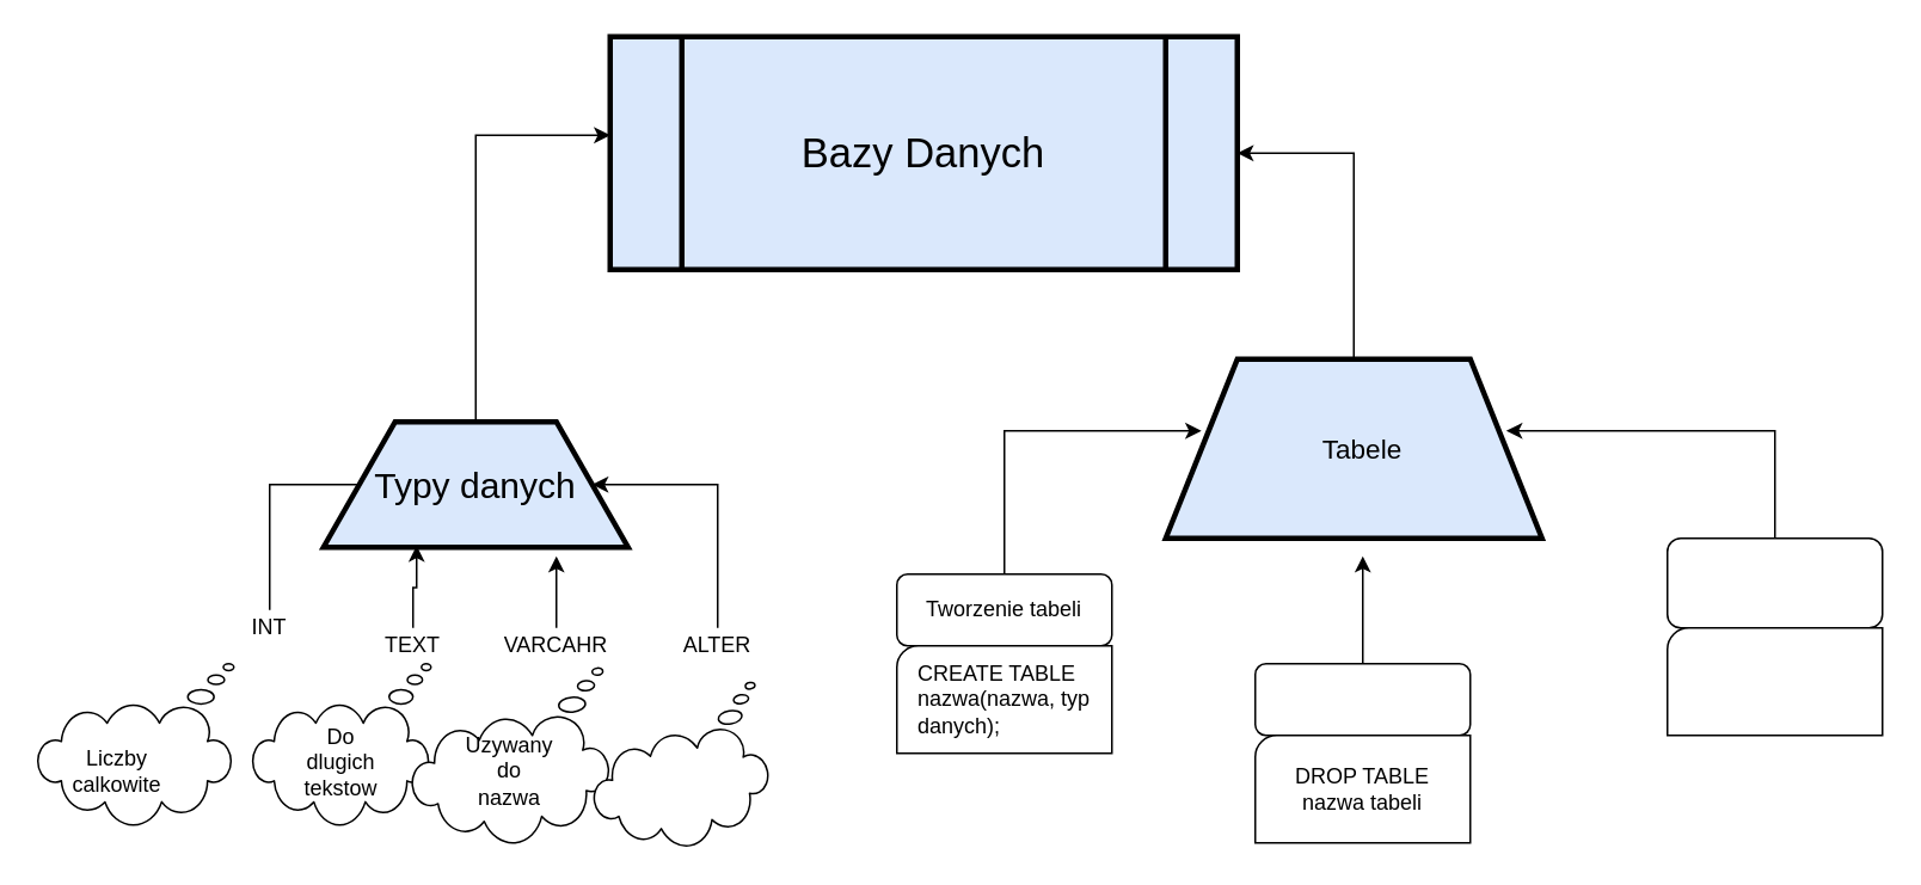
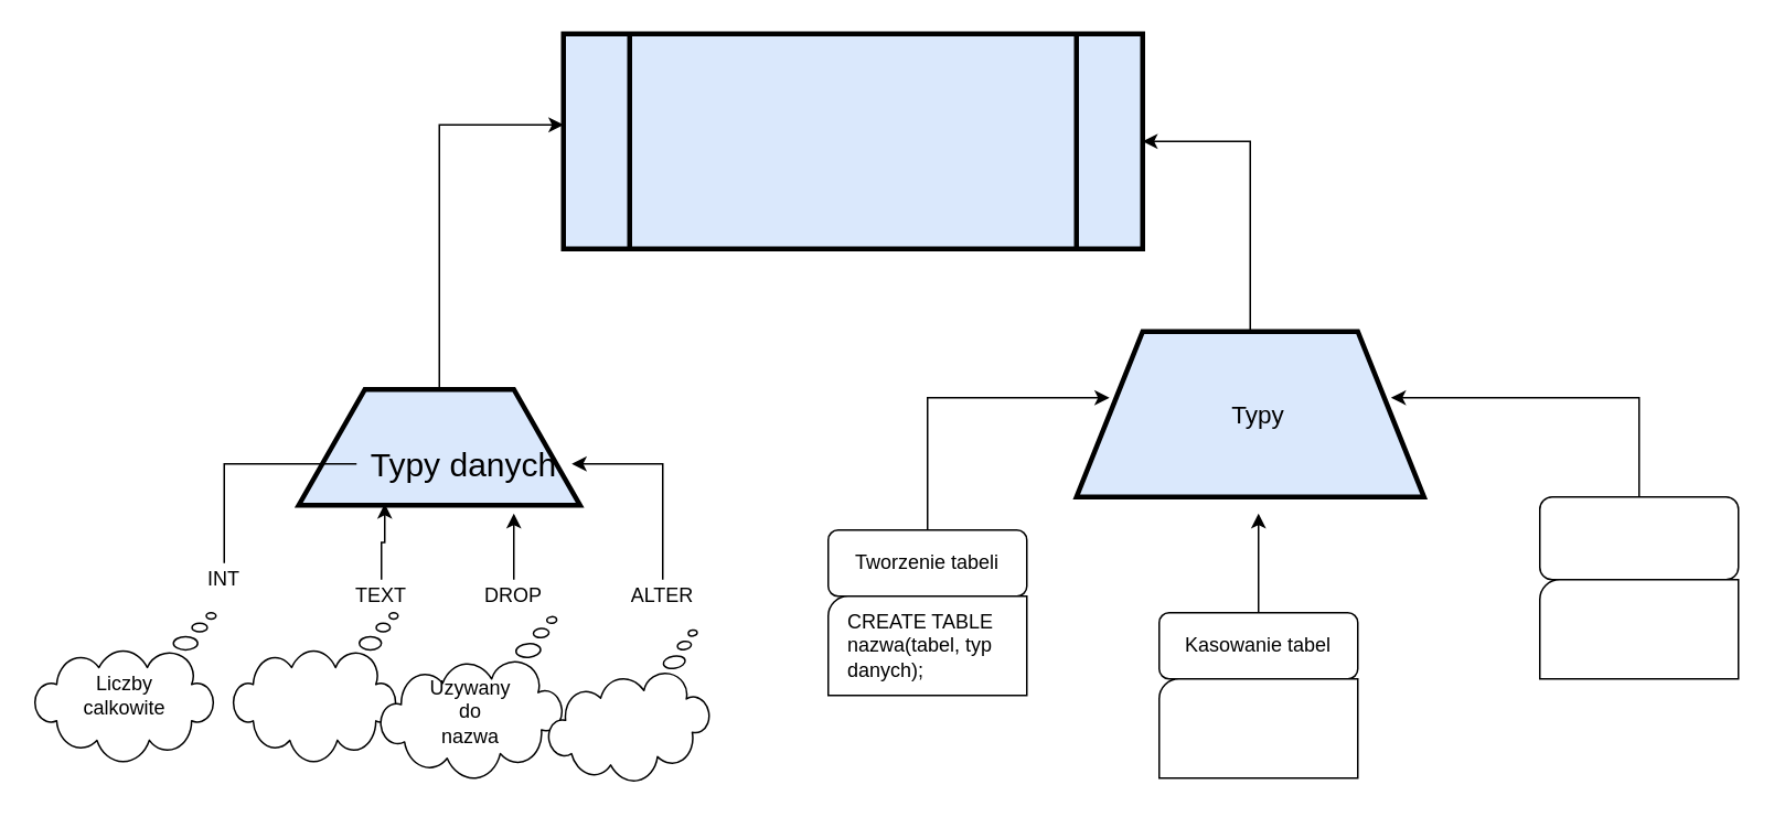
  <mxCell id="0" />
  <mxCell id="1" parent="0" />
  <mxCell id="2" style="edgeStyle=orthogonalEdgeStyle;rounded=0;orthogonalLoop=1;jettySize=auto;html=1;exitX=0.5;exitY=0;exitDx=0;exitDy=0;entryX=0;entryY=0.423;entryDx=0;entryDy=0;entryPerimeter=0;" parent="1" source="3" target="4" edge="1"><mxGeometry relative="1" as="geometry" /></mxCell>
  <mxCell id="3" value="" style="shape=trapezoid;perimeter=trapezoidPerimeter;whiteSpace=wrap;html=1;fixedSize=1;size=40;fillColor=#dae8fc;strokeWidth=3;" parent="1" vertex="1"><mxGeometry x="180" y="235" width="170" height="70" as="geometry" /></mxCell>
  <mxCell id="4" value="" style="shape=process;whiteSpace=wrap;html=1;backgroundOutline=1;fillColor=#dae8fc;size=0.114;strokeWidth=3;" parent="1" vertex="1"><mxGeometry x="340" y="20" width="350" height="130" as="geometry" /></mxCell>
- <mxCell id="5" value="&lt;font style=&quot;font-size: 23px&quot;&gt;Bazy Danych&lt;/font&gt;" style="text;html=1;strokeColor=none;fillColor=none;align=center;verticalAlign=middle;whiteSpace=wrap;rounded=0;" parent="1" vertex="1"><mxGeometry x="395" y="45" width="240" height="80" as="geometry" /></mxCell>
- <mxCell id="6" value="&lt;font style=&quot;font-size: 20px&quot;&gt;Typy danych&lt;/font&gt;" style="text;html=1;strokeColor=none;fillColor=none;align=center;verticalAlign=middle;whiteSpace=wrap;rounded=0;" parent="1" vertex="1"><mxGeometry x="200" y="250" width="130" height="40" as="geometry" /></mxCell>
+ <mxCell id="6" value="&lt;font style=&quot;font-size: 20px&quot;&gt;Typy danych&lt;/font&gt;" style="text;html=1;strokeColor=none;fillColor=none;align=center;verticalAlign=middle;whiteSpace=wrap;rounded=0;" parent="1" vertex="1"><mxGeometry x="215" y="260" width="130" height="40" as="geometry" /></mxCell>
  <mxCell id="7" style="edgeStyle=orthogonalEdgeStyle;rounded=0;orthogonalLoop=1;jettySize=auto;html=1;exitX=0.5;exitY=0;exitDx=0;exitDy=0;entryX=0;entryY=0.5;entryDx=0;entryDy=0;endArrow=none;" parent="1" source="8" target="6" edge="1"><mxGeometry relative="1" as="geometry" /></mxCell>
- <mxCell id="8" value="INT" style="text;html=1;strokeColor=none;fillColor=none;align=center;verticalAlign=middle;whiteSpace=wrap;rounded=0;" parent="1" vertex="1"><mxGeometry x="130" y="340" width="40" height="20" as="geometry" /></mxCell>
+ <mxCell id="8" value="INT" style="text;html=1;strokeColor=none;fillColor=none;align=center;verticalAlign=middle;whiteSpace=wrap;rounded=0;" parent="1" vertex="1"><mxGeometry x="115" y="340" width="40" height="20" as="geometry" /></mxCell>
  <mxCell id="9" style="edgeStyle=orthogonalEdgeStyle;rounded=0;orthogonalLoop=1;jettySize=auto;html=1;exitX=0.5;exitY=0;exitDx=0;exitDy=0;entryX=0.306;entryY=0.986;entryDx=0;entryDy=0;entryPerimeter=0;" parent="1" source="10" target="3" edge="1"><mxGeometry relative="1" as="geometry" /></mxCell>
  <mxCell id="10" value="TEXT" style="text;html=1;strokeColor=none;fillColor=none;align=center;verticalAlign=middle;whiteSpace=wrap;rounded=0;" parent="1" vertex="1"><mxGeometry x="210" y="350" width="40" height="20" as="geometry" /></mxCell>
  <mxCell id="11" style="edgeStyle=orthogonalEdgeStyle;rounded=0;orthogonalLoop=1;jettySize=auto;html=1;exitX=0.5;exitY=0;exitDx=0;exitDy=0;" parent="1" source="12" edge="1"><mxGeometry relative="1" as="geometry"><mxPoint x="310" y="310" as="targetPoint" /></mxGeometry></mxCell>
- <mxCell id="12" value="VARCAHR" style="text;html=1;strokeColor=none;fillColor=none;align=center;verticalAlign=middle;whiteSpace=wrap;rounded=0;" parent="1" vertex="1"><mxGeometry x="290" y="350" width="40" height="20" as="geometry" /></mxCell>
+ <mxCell id="12" value="DROP" style="text;html=1;strokeColor=none;fillColor=none;align=center;verticalAlign=middle;whiteSpace=wrap;rounded=0;" parent="1" vertex="1"><mxGeometry x="290" y="350" width="40" height="20" as="geometry" /></mxCell>
  <mxCell id="13" style="edgeStyle=orthogonalEdgeStyle;rounded=0;orthogonalLoop=1;jettySize=auto;html=1;exitX=0.5;exitY=0;exitDx=0;exitDy=0;entryX=1;entryY=0.5;entryDx=0;entryDy=0;" parent="1" source="14" target="4" edge="1"><mxGeometry relative="1" as="geometry" /></mxCell>
  <mxCell id="14" value="" style="shape=trapezoid;perimeter=trapezoidPerimeter;whiteSpace=wrap;html=1;fixedSize=1;size=40;fillColor=#dae8fc;strokeWidth=3;" parent="1" vertex="1"><mxGeometry x="650" y="200" width="210" height="100" as="geometry" /></mxCell>
- <mxCell id="15" value="&lt;font style=&quot;font-size: 15px&quot;&gt;Tabele&lt;/font&gt;" style="text;html=1;strokeColor=none;fillColor=none;align=center;verticalAlign=middle;whiteSpace=wrap;rounded=0;" parent="1" vertex="1"><mxGeometry x="710" y="230" width="100" height="40" as="geometry" /></mxCell>
+ <mxCell id="15" value="&lt;font style=&quot;font-size: 15px&quot;&gt;Typy&lt;/font&gt;" style="text;html=1;strokeColor=none;fillColor=none;align=center;verticalAlign=middle;whiteSpace=wrap;rounded=0;" parent="1" vertex="1"><mxGeometry x="710" y="230" width="100" height="40" as="geometry" /></mxCell>
  <mxCell id="16" style="edgeStyle=orthogonalEdgeStyle;rounded=0;orthogonalLoop=1;jettySize=auto;html=1;exitX=0.5;exitY=0;exitDx=0;exitDy=0;entryX=0.095;entryY=0.4;entryDx=0;entryDy=0;entryPerimeter=0;" parent="1" source="17" target="14" edge="1"><mxGeometry relative="1" as="geometry"><Array as="points"><mxPoint x="560" y="240" /></Array></mxGeometry></mxCell>
  <mxCell id="17" value="" style="rounded=1;whiteSpace=wrap;html=1;" parent="1" vertex="1"><mxGeometry x="500" y="320" width="120" height="40" as="geometry" /></mxCell>
  <mxCell id="18" value="Tworzenie tabeli" style="text;html=1;strokeColor=none;fillColor=none;align=center;verticalAlign=middle;whiteSpace=wrap;rounded=0;" parent="1" vertex="1"><mxGeometry x="510" y="330" width="100" height="20" as="geometry" /></mxCell>
  <mxCell id="19" value="" style="verticalLabelPosition=bottom;verticalAlign=top;html=1;shape=mxgraph.basic.corner_round_rect;dx=6;" parent="1" vertex="1"><mxGeometry x="500" y="360" width="120" height="60" as="geometry" /></mxCell>
- <mxCell id="20" value="CREATE TABLE nazwa(nazwa, typ danych);" style="text;html=1;strokeColor=none;fillColor=none;align=left;verticalAlign=middle;whiteSpace=wrap;rounded=0;" parent="1" vertex="1"><mxGeometry x="510" y="360" width="120" height="60" as="geometry" /></mxCell>
+ <mxCell id="20" value="CREATE TABLE nazwa(tabel, typ danych);" style="text;html=1;strokeColor=none;fillColor=none;align=left;verticalAlign=middle;whiteSpace=wrap;rounded=0;" parent="1" vertex="1"><mxGeometry x="510" y="360" width="120" height="60" as="geometry" /></mxCell>
  <mxCell id="21" style="edgeStyle=orthogonalEdgeStyle;rounded=0;orthogonalLoop=1;jettySize=auto;html=1;exitX=0.5;exitY=0;exitDx=0;exitDy=0;" parent="1" source="22" edge="1"><mxGeometry relative="1" as="geometry"><mxPoint x="760" y="310" as="targetPoint" /></mxGeometry></mxCell>
  <mxCell id="22" value="" style="rounded=1;whiteSpace=wrap;html=1;" parent="1" vertex="1"><mxGeometry x="700" y="370" width="120" height="40" as="geometry" /></mxCell>
  <mxCell id="23" value="" style="verticalLabelPosition=bottom;verticalAlign=top;html=1;shape=mxgraph.basic.corner_round_rect;dx=6;" parent="1" vertex="1"><mxGeometry x="700" y="410" width="120" height="60" as="geometry" /></mxCell>
- <mxCell id="25" value="DROP TABLE nazwa tabeli" style="text;html=1;strokeColor=none;fillColor=none;align=center;verticalAlign=middle;whiteSpace=wrap;rounded=0;" parent="1" vertex="1"><mxGeometry x="705" y="415" width="110" height="50" as="geometry" /></mxCell>
+ <mxCell id="24" value="Kasowanie tabel" style="text;html=1;strokeColor=none;fillColor=none;align=center;verticalAlign=middle;whiteSpace=wrap;rounded=0;" parent="1" vertex="1"><mxGeometry x="710" y="380" width="100" height="20" as="geometry" /></mxCell>
  <mxCell id="26" style="edgeStyle=orthogonalEdgeStyle;rounded=0;orthogonalLoop=1;jettySize=auto;html=1;exitX=0.5;exitY=0;exitDx=0;exitDy=0;entryX=0.905;entryY=0.4;entryDx=0;entryDy=0;entryPerimeter=0;" parent="1" source="27" target="14" edge="1"><mxGeometry relative="1" as="geometry" /></mxCell>
  <mxCell id="27" value="" style="rounded=1;whiteSpace=wrap;html=1;" parent="1" vertex="1"><mxGeometry x="930" y="300" width="120" height="50" as="geometry" /></mxCell>
  <mxCell id="28" value="" style="verticalLabelPosition=bottom;verticalAlign=top;html=1;shape=mxgraph.basic.corner_round_rect;dx=6;" parent="1" vertex="1"><mxGeometry x="930" y="350" width="120" height="60" as="geometry" /></mxCell>
  <mxCell id="29" style="edgeStyle=orthogonalEdgeStyle;rounded=0;orthogonalLoop=1;jettySize=auto;html=1;exitX=0.5;exitY=0;exitDx=0;exitDy=0;entryX=1;entryY=0.5;entryDx=0;entryDy=0;" parent="1" source="30" target="6" edge="1"><mxGeometry relative="1" as="geometry" /></mxCell>
  <mxCell id="30" value="ALTER" style="text;html=1;strokeColor=none;fillColor=none;align=center;verticalAlign=middle;whiteSpace=wrap;rounded=0;" parent="1" vertex="1"><mxGeometry x="380" y="350" width="40" height="20" as="geometry" /></mxCell>
  <mxCell id="31" value="" style="whiteSpace=wrap;html=1;shape=mxgraph.basic.cloud_callout;rotation=-180;" parent="1" vertex="1"><mxGeometry x="20" y="370" width="110" height="90" as="geometry" /></mxCell>
- <mxCell id="32" value="Liczby calkowite" style="text;html=1;strokeColor=none;fillColor=none;align=center;verticalAlign=middle;whiteSpace=wrap;rounded=0;" parent="1" vertex="1"><mxGeometry x="45" y="420" width="40" height="20" as="geometry" /></mxCell>
+ <mxCell id="32" value="Liczby calkowite" style="text;html=1;strokeColor=none;fillColor=none;align=center;verticalAlign=middle;whiteSpace=wrap;rounded=0;" parent="1" vertex="1"><mxGeometry x="55" y="410" width="40" height="20" as="geometry" /></mxCell>
  <mxCell id="33" value="" style="whiteSpace=wrap;html=1;shape=mxgraph.basic.cloud_callout;rotation=-180;" parent="1" vertex="1"><mxGeometry x="140" y="370" width="100" height="90" as="geometry" /></mxCell>
- <mxCell id="34" value="Do dlugich tekstow" style="text;html=1;strokeColor=none;fillColor=none;align=center;verticalAlign=middle;whiteSpace=wrap;rounded=0;" parent="1" vertex="1"><mxGeometry x="170" y="415" width="40" height="20" as="geometry" /></mxCell>
  <mxCell id="35" value="" style="whiteSpace=wrap;html=1;shape=mxgraph.basic.cloud_callout;rotation=-185;" parent="1" vertex="1"><mxGeometry x="227.95" y="376.87" width="112.05" height="93.13" as="geometry" /></mxCell>
  <mxCell id="36" value="Uzywany do nazwa" style="text;html=1;strokeColor=none;fillColor=none;align=center;verticalAlign=middle;whiteSpace=wrap;rounded=0;" parent="1" vertex="1"><mxGeometry x="263.98" y="420" width="40" height="20" as="geometry" /></mxCell>
  <mxCell id="37" value="" style="whiteSpace=wrap;html=1;shape=mxgraph.basic.cloud_callout;rotation=-190;" parent="1" vertex="1"><mxGeometry x="328.46" y="388.13" width="100" height="83.75" as="geometry" /></mxCell>
